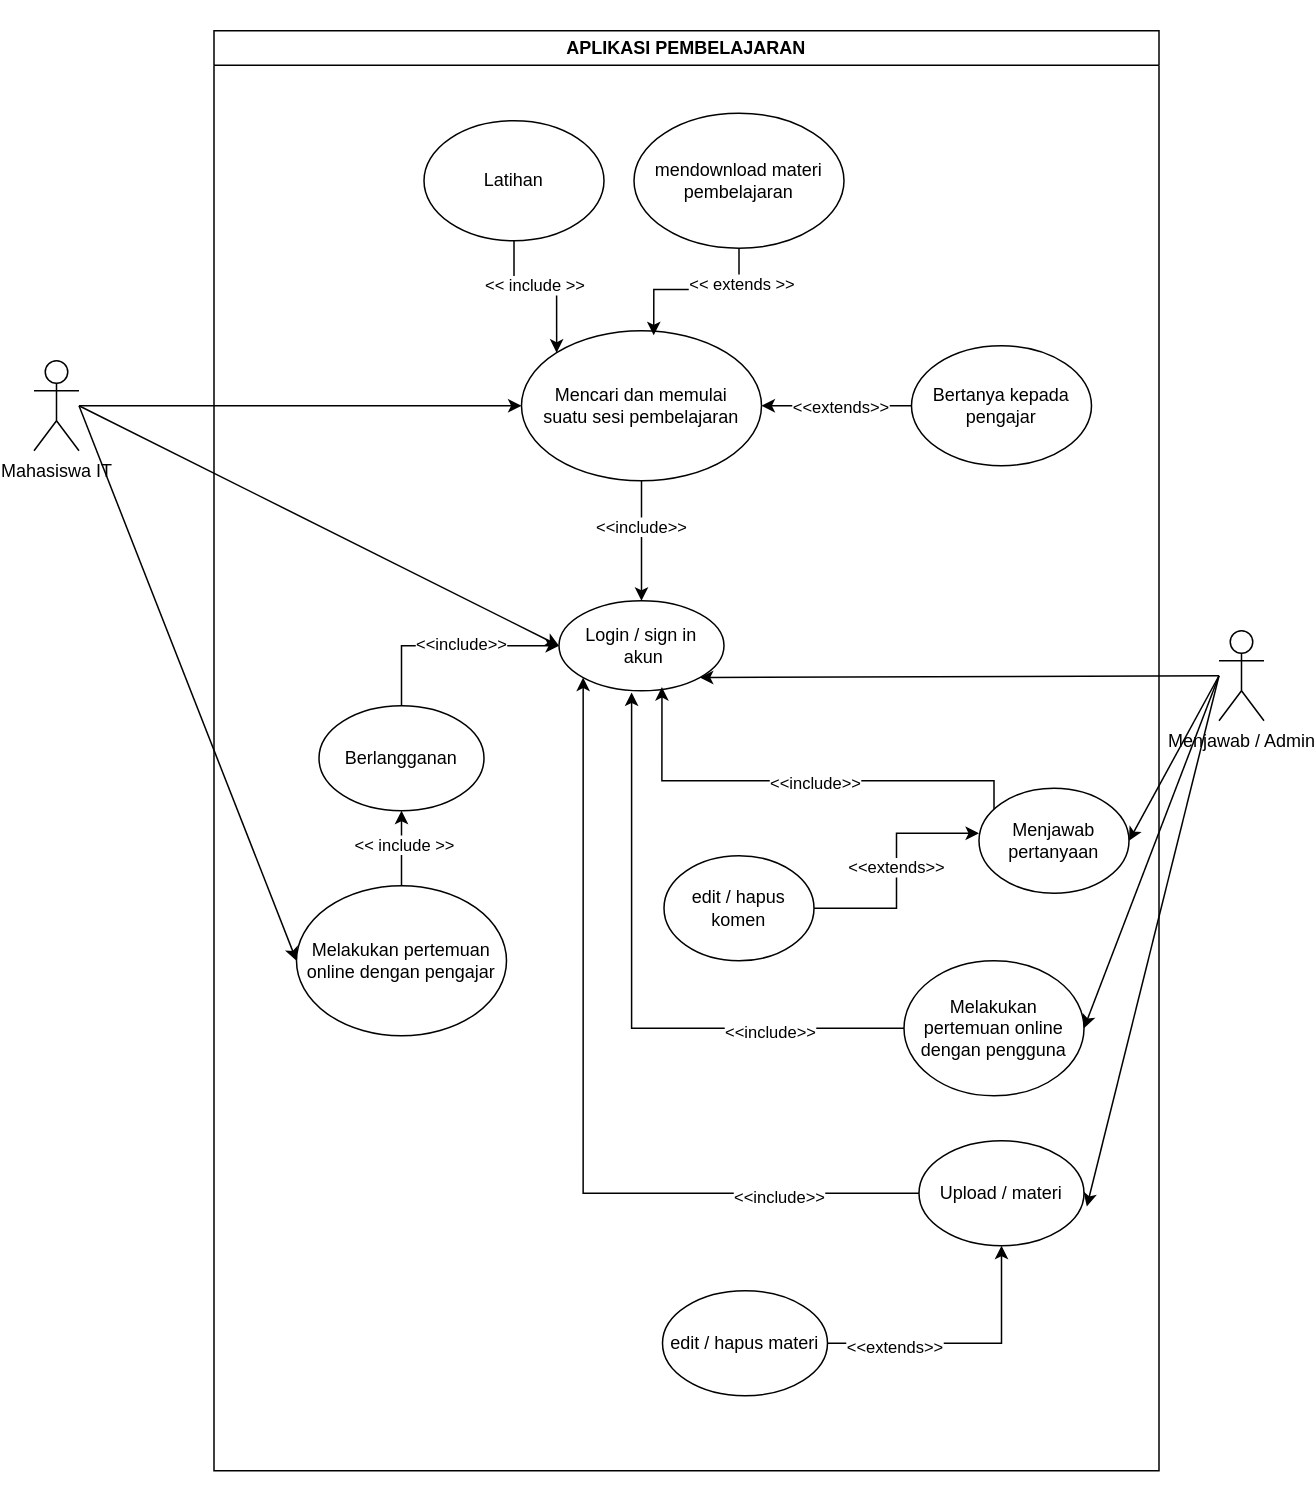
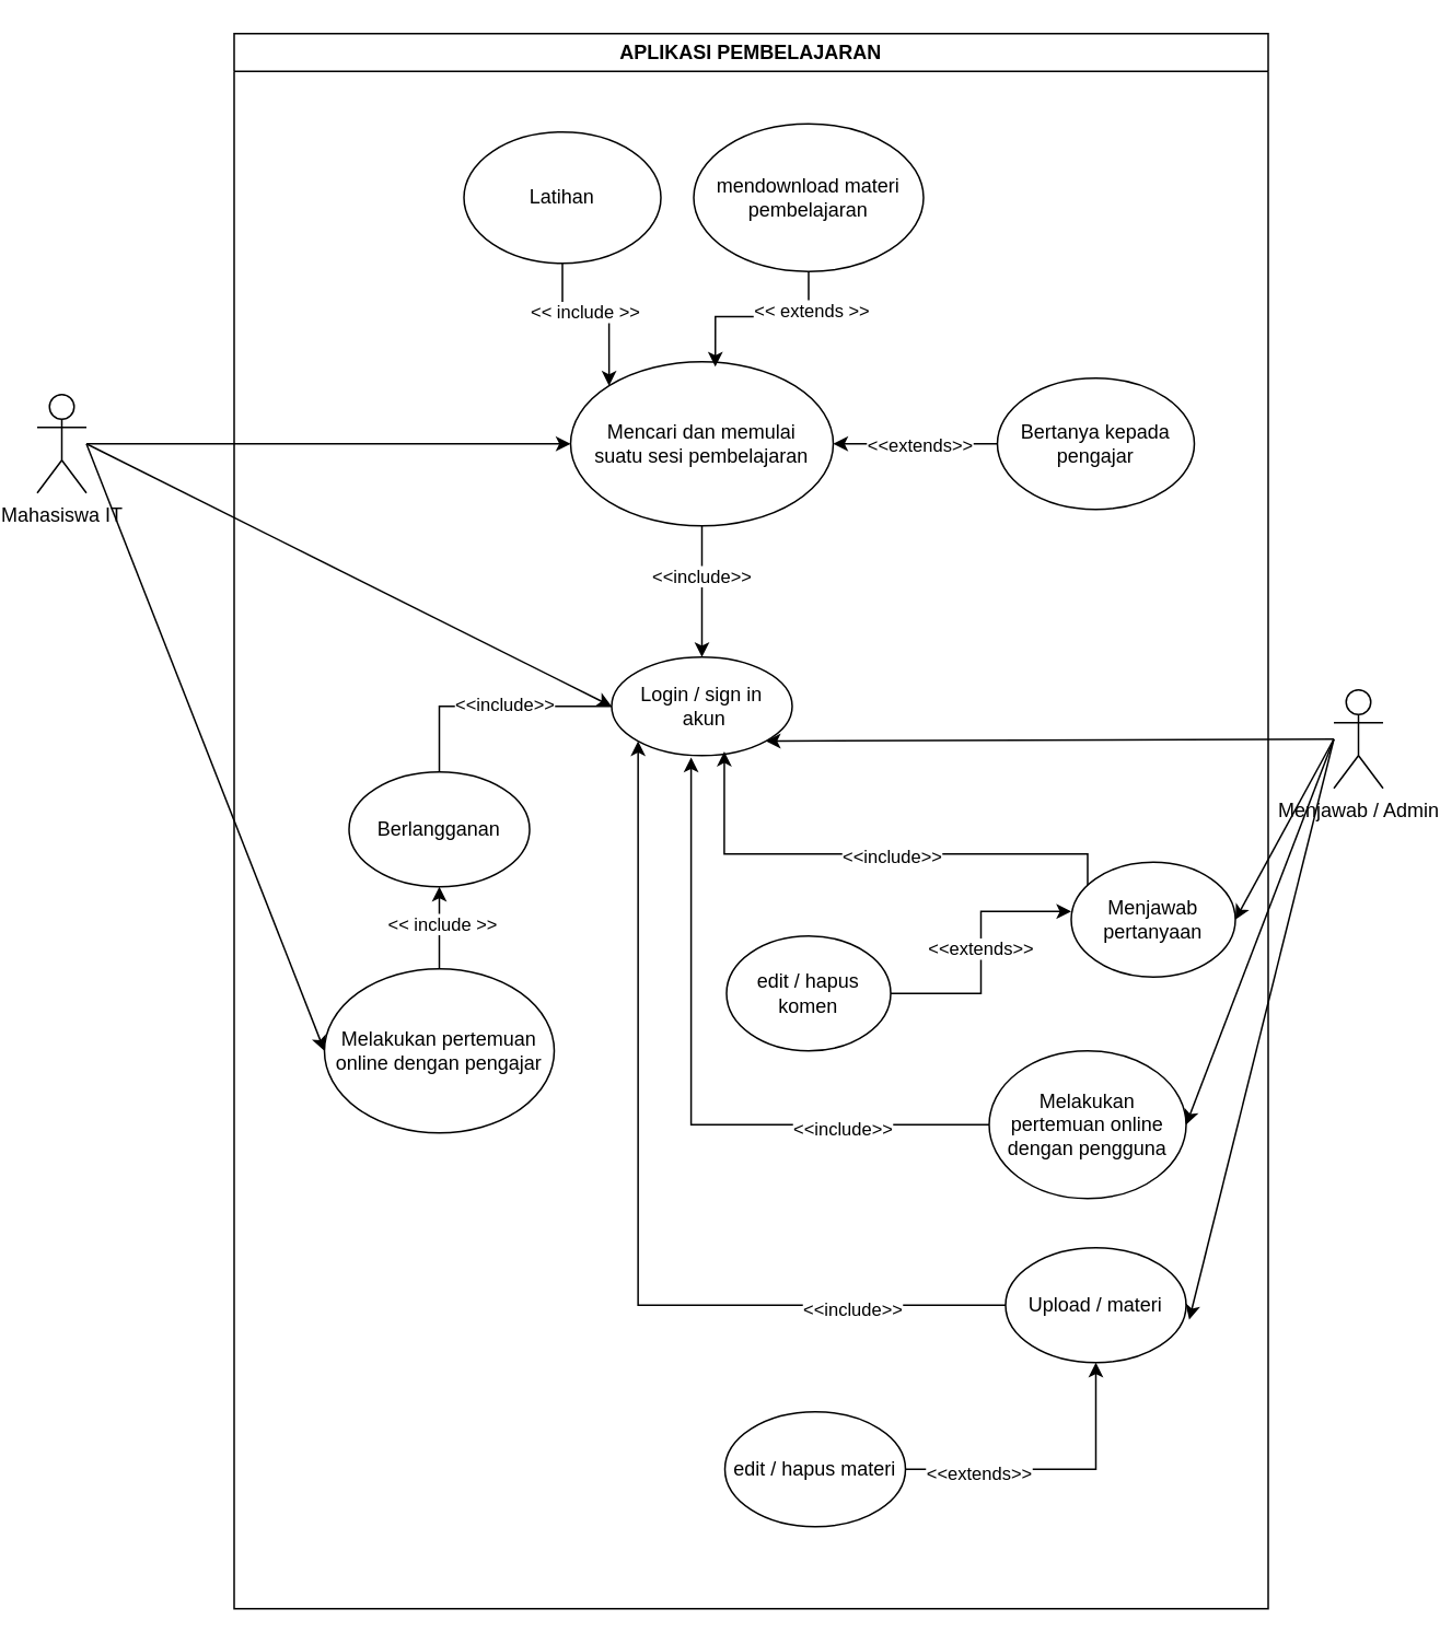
  <mxCell id="0" />
  <mxCell id="1" parent="0" />
  <mxCell id="2" style="rounded=0;orthogonalLoop=1;jettySize=auto;html=1;entryX=0;entryY=0.5;entryDx=0;entryDy=0;" edge="1" parent="1" source="5" target="10"><mxGeometry relative="1" as="geometry" /></mxCell>
  <mxCell id="3" style="rounded=0;orthogonalLoop=1;jettySize=auto;html=1;entryX=0;entryY=0.5;entryDx=0;entryDy=0;" edge="1" parent="1" target="7"><mxGeometry relative="1" as="geometry"><mxPoint x="50" y="270" as="sourcePoint" /></mxGeometry></mxCell>
  <mxCell id="4" style="rounded=0;orthogonalLoop=1;jettySize=auto;html=1;entryX=0;entryY=0.5;entryDx=0;entryDy=0;" edge="1" parent="1" target="22"><mxGeometry relative="1" as="geometry"><mxPoint x="50" y="270" as="sourcePoint" /></mxGeometry></mxCell>
  <mxCell id="5" value="Mahasiswa IT" style="shape=umlActor;verticalLabelPosition=bottom;verticalAlign=top;html=1;outlineConnect=0;" vertex="1" parent="1"><mxGeometry x="20" y="240" width="30" height="60" as="geometry" /></mxCell>
  <mxCell id="6" value="APLIKASI PEMBELAJARAN" style="swimlane;whiteSpace=wrap;html=1;" vertex="1" parent="1"><mxGeometry x="140" y="20" width="630" height="960" as="geometry" /></mxCell>
  <mxCell id="7" value="Login / sign in&lt;br&gt;&amp;nbsp;akun" style="ellipse;whiteSpace=wrap;html=1;" vertex="1" parent="6"><mxGeometry x="230" y="380" width="110" height="60" as="geometry" /></mxCell>
  <mxCell id="8" style="edgeStyle=orthogonalEdgeStyle;rounded=0;orthogonalLoop=1;jettySize=auto;html=1;entryX=0.5;entryY=0;entryDx=0;entryDy=0;" edge="1" parent="6" source="10" target="7"><mxGeometry relative="1" as="geometry" /></mxCell>
  <mxCell id="9" value="&amp;lt;&amp;lt;include&amp;gt;&amp;gt;" style="edgeLabel;html=1;align=center;verticalAlign=middle;resizable=0;points=[];" vertex="1" connectable="0" parent="8"><mxGeometry x="-0.244" y="-1" relative="1" as="geometry"><mxPoint as="offset" /></mxGeometry></mxCell>
  <mxCell id="10" value="Mencari dan memulai &lt;br&gt;suatu sesi pembelajaran" style="ellipse;whiteSpace=wrap;html=1;" vertex="1" parent="6"><mxGeometry x="205" y="200" width="160" height="100" as="geometry" /></mxCell>
  <mxCell id="11" style="edgeStyle=orthogonalEdgeStyle;rounded=0;orthogonalLoop=1;jettySize=auto;html=1;exitX=0.5;exitY=1;exitDx=0;exitDy=0;entryX=0;entryY=0;entryDx=0;entryDy=0;" edge="1" parent="6" source="13" target="10"><mxGeometry relative="1" as="geometry" /></mxCell>
  <mxCell id="12" value="&amp;lt;&amp;lt; include &amp;gt;&amp;gt;" style="edgeLabel;html=1;align=center;verticalAlign=middle;resizable=0;points=[];" vertex="1" connectable="0" parent="11"><mxGeometry x="-0.156" y="1" relative="1" as="geometry"><mxPoint as="offset" /></mxGeometry></mxCell>
  <mxCell id="13" value="Latihan" style="ellipse;whiteSpace=wrap;html=1;" vertex="1" parent="6"><mxGeometry x="140" y="60" width="120" height="80" as="geometry" /></mxCell>
  <mxCell id="14" style="edgeStyle=orthogonalEdgeStyle;rounded=0;orthogonalLoop=1;jettySize=auto;html=1;entryX=1;entryY=0.5;entryDx=0;entryDy=0;" edge="1" parent="6" source="16" target="10"><mxGeometry relative="1" as="geometry" /></mxCell>
  <mxCell id="15" value="&amp;lt;&amp;lt;extends&amp;gt;&amp;gt;" style="edgeLabel;html=1;align=center;verticalAlign=middle;resizable=0;points=[];" vertex="1" connectable="0" parent="14"><mxGeometry x="-0.049" relative="1" as="geometry"><mxPoint as="offset" /></mxGeometry></mxCell>
  <mxCell id="16" value="Bertanya kepada pengajar" style="ellipse;whiteSpace=wrap;html=1;" vertex="1" parent="6"><mxGeometry x="465" y="210" width="120" height="80" as="geometry" /></mxCell>
- <mxCell id="17" style="edgeStyle=orthogonalEdgeStyle;rounded=0;orthogonalLoop=1;jettySize=auto;html=1;entryX=0;entryY=0.5;entryDx=0;entryDy=0;" edge="1" parent="6" source="19" target="7"><mxGeometry relative="1" as="geometry"><Array as="points"><mxPoint x="125" y="410" /></Array></mxGeometry></mxCell>
+ <mxCell id="17" style="edgeStyle=orthogonalEdgeStyle;rounded=0;orthogonalLoop=1;jettySize=auto;html=1;entryX=0;entryY=0.5;entryDx=0;entryDy=0;endArrow=none;" edge="1" parent="6" source="19" target="7"><mxGeometry relative="1" as="geometry"><Array as="points"><mxPoint x="125" y="410" /></Array></mxGeometry></mxCell>
  <mxCell id="18" value="&amp;lt;&amp;lt;include&amp;gt;&amp;gt;" style="edgeLabel;html=1;align=center;verticalAlign=middle;resizable=0;points=[];" vertex="1" connectable="0" parent="17"><mxGeometry x="0.089" y="2" relative="1" as="geometry"><mxPoint as="offset" /></mxGeometry></mxCell>
  <mxCell id="19" value="Berlangganan" style="ellipse;whiteSpace=wrap;html=1;" vertex="1" parent="6"><mxGeometry x="70" y="450" width="110" height="70" as="geometry" /></mxCell>
  <mxCell id="20" style="edgeStyle=orthogonalEdgeStyle;rounded=0;orthogonalLoop=1;jettySize=auto;html=1;entryX=0.5;entryY=1;entryDx=0;entryDy=0;" edge="1" parent="6" source="22" target="19"><mxGeometry relative="1" as="geometry" /></mxCell>
  <mxCell id="21" value="&amp;lt;&amp;lt; include &amp;gt;&amp;gt;" style="edgeLabel;html=1;align=center;verticalAlign=middle;resizable=0;points=[];" vertex="1" connectable="0" parent="20"><mxGeometry x="0.111" y="-1" relative="1" as="geometry"><mxPoint as="offset" /></mxGeometry></mxCell>
  <mxCell id="22" value="Melakukan pertemuan online dengan pengajar" style="ellipse;whiteSpace=wrap;html=1;" vertex="1" parent="6"><mxGeometry x="55" y="570" width="140" height="100" as="geometry" /></mxCell>
  <mxCell id="23" style="edgeStyle=orthogonalEdgeStyle;rounded=0;orthogonalLoop=1;jettySize=auto;html=1;exitX=0.5;exitY=1;exitDx=0;exitDy=0;entryX=0.551;entryY=0.03;entryDx=0;entryDy=0;entryPerimeter=0;" edge="1" parent="6" source="25" target="10"><mxGeometry relative="1" as="geometry" /></mxCell>
  <mxCell id="24" value="&amp;lt;&amp;lt; extends &amp;gt;&amp;gt;" style="edgeLabel;html=1;align=center;verticalAlign=middle;resizable=0;points=[];" vertex="1" connectable="0" parent="23"><mxGeometry x="-0.605" y="1" relative="1" as="geometry"><mxPoint as="offset" /></mxGeometry></mxCell>
  <mxCell id="25" value="mendownload materi pembelajaran" style="ellipse;whiteSpace=wrap;html=1;" vertex="1" parent="6"><mxGeometry x="280" y="55" width="140" height="90" as="geometry" /></mxCell>
  <mxCell id="26" style="edgeStyle=orthogonalEdgeStyle;rounded=0;orthogonalLoop=1;jettySize=auto;html=1;entryX=0.624;entryY=0.959;entryDx=0;entryDy=0;entryPerimeter=0;" edge="1" parent="6" source="28" target="7"><mxGeometry relative="1" as="geometry"><Array as="points"><mxPoint x="520" y="500" /><mxPoint x="299" y="500" /></Array></mxGeometry></mxCell>
  <mxCell id="27" value="&amp;lt;&amp;lt;include&amp;gt;&amp;gt;" style="edgeLabel;html=1;align=center;verticalAlign=middle;resizable=0;points=[];" vertex="1" connectable="0" parent="26"><mxGeometry x="-0.083" y="1" relative="1" as="geometry"><mxPoint as="offset" /></mxGeometry></mxCell>
  <mxCell id="28" value="Menjawab pertanyaan" style="ellipse;whiteSpace=wrap;html=1;" vertex="1" parent="6"><mxGeometry x="510" y="505" width="100" height="70" as="geometry" /></mxCell>
  <mxCell id="29" style="edgeStyle=orthogonalEdgeStyle;rounded=0;orthogonalLoop=1;jettySize=auto;html=1;entryX=0.44;entryY=1.019;entryDx=0;entryDy=0;entryPerimeter=0;" edge="1" parent="6" source="31" target="7"><mxGeometry relative="1" as="geometry" /></mxCell>
  <mxCell id="30" value="&amp;lt;&amp;lt;include&amp;gt;&amp;gt;" style="edgeLabel;html=1;align=center;verticalAlign=middle;resizable=0;points=[];" vertex="1" connectable="0" parent="29"><mxGeometry x="-0.555" y="2" relative="1" as="geometry"><mxPoint as="offset" /></mxGeometry></mxCell>
  <mxCell id="31" value="Melakukan pertemuan online dengan pengguna" style="ellipse;whiteSpace=wrap;html=1;" vertex="1" parent="6"><mxGeometry x="460" y="620" width="120" height="90" as="geometry" /></mxCell>
  <mxCell id="32" style="edgeStyle=orthogonalEdgeStyle;rounded=0;orthogonalLoop=1;jettySize=auto;html=1;entryX=0;entryY=0.429;entryDx=0;entryDy=0;entryPerimeter=0;" edge="1" parent="6" source="34" target="28"><mxGeometry relative="1" as="geometry" /></mxCell>
  <mxCell id="33" value="&amp;lt;&amp;lt;extends&amp;gt;&amp;gt;" style="edgeLabel;html=1;align=center;verticalAlign=middle;resizable=0;points=[];" vertex="1" connectable="0" parent="32"><mxGeometry x="0.036" y="1" relative="1" as="geometry"><mxPoint as="offset" /></mxGeometry></mxCell>
  <mxCell id="34" value="edit / hapus komen" style="ellipse;whiteSpace=wrap;html=1;" vertex="1" parent="6"><mxGeometry x="300" y="550" width="100" height="70" as="geometry" /></mxCell>
  <mxCell id="35" style="edgeStyle=orthogonalEdgeStyle;rounded=0;orthogonalLoop=1;jettySize=auto;html=1;entryX=0;entryY=1;entryDx=0;entryDy=0;" edge="1" parent="6" source="37" target="7"><mxGeometry relative="1" as="geometry" /></mxCell>
  <mxCell id="36" value="&amp;lt;&amp;lt;include&amp;gt;&amp;gt;" style="edgeLabel;html=1;align=center;verticalAlign=middle;resizable=0;points=[];" vertex="1" connectable="0" parent="35"><mxGeometry x="-0.669" y="2" relative="1" as="geometry"><mxPoint as="offset" /></mxGeometry></mxCell>
  <mxCell id="37" value="Upload / materi" style="ellipse;whiteSpace=wrap;html=1;" vertex="1" parent="6"><mxGeometry x="470" y="740" width="110" height="70" as="geometry" /></mxCell>
  <mxCell id="38" style="edgeStyle=orthogonalEdgeStyle;rounded=0;orthogonalLoop=1;jettySize=auto;html=1;entryX=0.5;entryY=1;entryDx=0;entryDy=0;" edge="1" parent="6" source="40" target="37"><mxGeometry relative="1" as="geometry" /></mxCell>
  <mxCell id="39" value="&amp;lt;&amp;lt;extends&amp;gt;&amp;gt;" style="edgeLabel;html=1;align=center;verticalAlign=middle;resizable=0;points=[];" vertex="1" connectable="0" parent="38"><mxGeometry x="-0.513" y="-2" relative="1" as="geometry"><mxPoint as="offset" /></mxGeometry></mxCell>
  <mxCell id="40" value="edit / hapus materi" style="ellipse;whiteSpace=wrap;html=1;" vertex="1" parent="6"><mxGeometry x="299" y="840" width="110" height="70" as="geometry" /></mxCell>
  <mxCell id="41" style="rounded=0;orthogonalLoop=1;jettySize=auto;html=1;entryX=1;entryY=1;entryDx=0;entryDy=0;" edge="1" parent="1" source="45" target="7"><mxGeometry relative="1" as="geometry" /></mxCell>
  <mxCell id="42" style="rounded=0;orthogonalLoop=1;jettySize=auto;html=1;entryX=1;entryY=0.5;entryDx=0;entryDy=0;" edge="1" parent="1" target="28"><mxGeometry relative="1" as="geometry"><mxPoint x="810" y="450" as="sourcePoint" /></mxGeometry></mxCell>
  <mxCell id="43" style="rounded=0;orthogonalLoop=1;jettySize=auto;html=1;entryX=1;entryY=0.5;entryDx=0;entryDy=0;" edge="1" parent="1" target="31"><mxGeometry relative="1" as="geometry"><mxPoint x="810" y="450" as="sourcePoint" /></mxGeometry></mxCell>
  <mxCell id="44" style="rounded=0;orthogonalLoop=1;jettySize=auto;html=1;entryX=1.017;entryY=0.626;entryDx=0;entryDy=0;entryPerimeter=0;" edge="1" parent="1" target="37"><mxGeometry relative="1" as="geometry"><mxPoint x="810" y="450" as="sourcePoint" /></mxGeometry></mxCell>
  <mxCell id="45" value="Menjawab / Admin" style="shape=umlActor;verticalLabelPosition=bottom;verticalAlign=top;html=1;outlineConnect=0;" vertex="1" parent="1"><mxGeometry x="810" y="420" width="30" height="60" as="geometry" /></mxCell>
